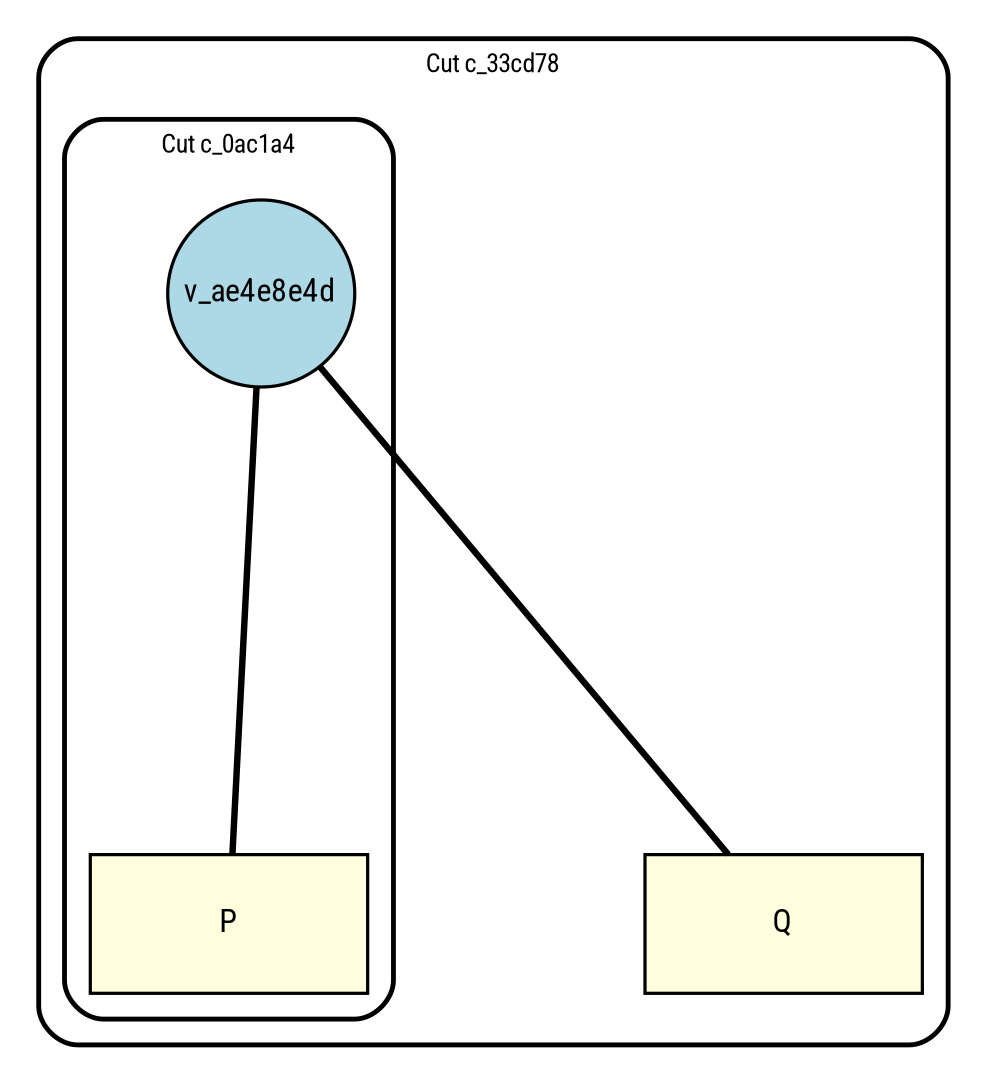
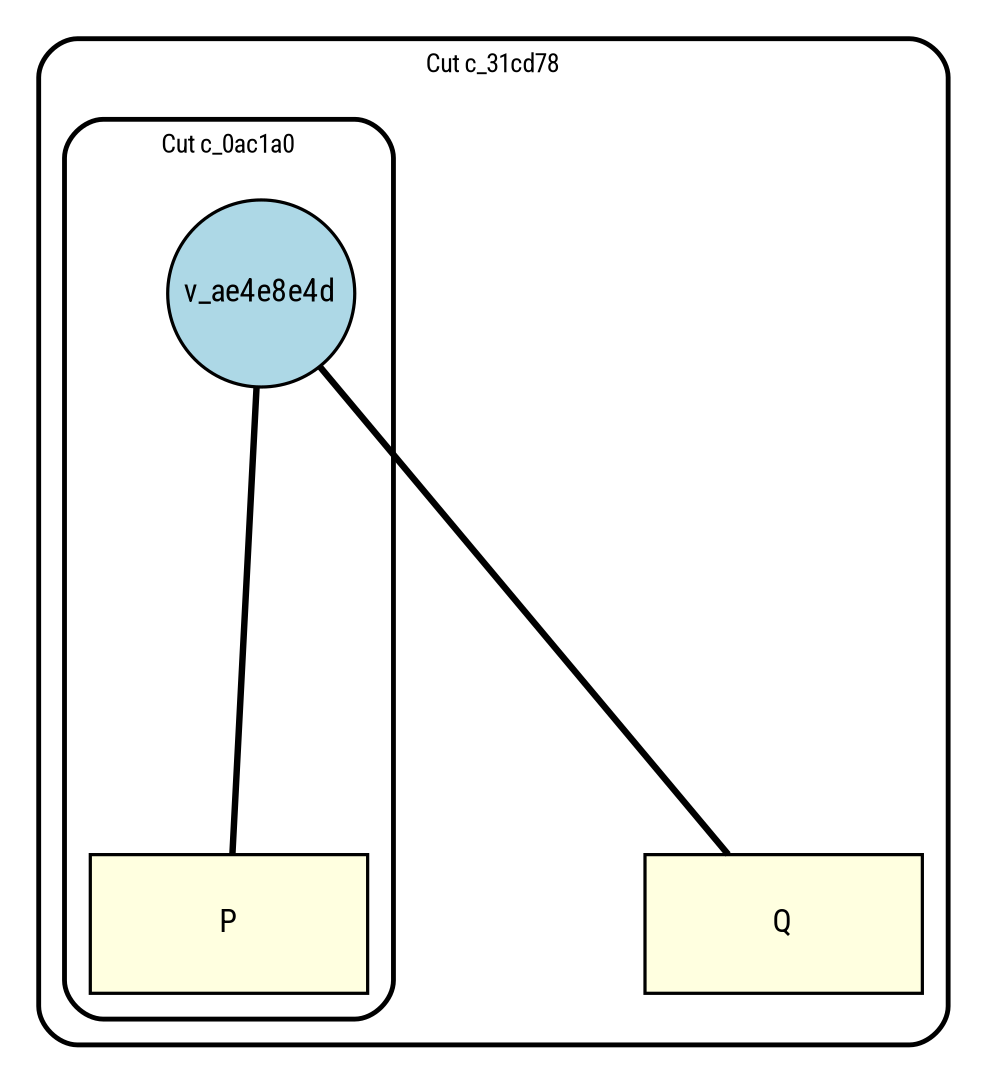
  graph {
    clusterrank=local
    compound=true
    concentrate=false
    fontname="Roboto Condensed"
    newrank=true
    nodesep=1.2
    rankdir=TB
    ranksep=1.0
    splines=true
    node [fillcolor=lightyellow fixedsize=true fontname="Roboto Condensed" fontsize=10 margin=0.2 shape=box style=filled]
    edge [arrowhead=none fontname="Roboto Condensed" fontsize=9 labelangle=0 labeldistance=1.5 minlen=2.5 penwidth=2 style=bold weight=1.0]
    n1 [fillcolor=lightblue height=0.65 label=v_ae4e8e4d shape=circle width=0.80]
    n2 [height=0.60 label=P width=1.20]
    n3 [height=0.60 label=Q width=1.20]
    subgraph cluster_1 {
      color=black
      fontsize=8
-     label="Cut c_33cd78"
+     label="Cut c_31cd78"
      labelloc=top
      penwidth=1.5
      style=rounded
      n3
      subgraph cluster_2 {
        color=black
        fontsize=8
-       label="Cut c_0ac1a4"
+       label="Cut c_0ac1a0"
        labelloc=top
        penwidth=1.5
        style=rounded
        n1
        n2
      }
    }
    n1 -- n2
    n1 -- n3
  }
